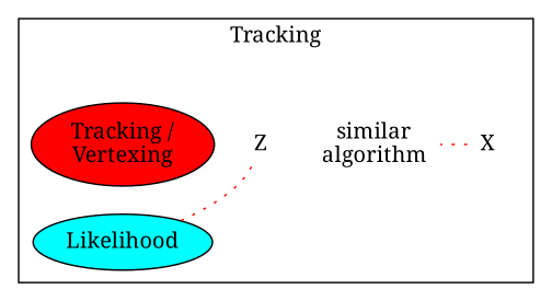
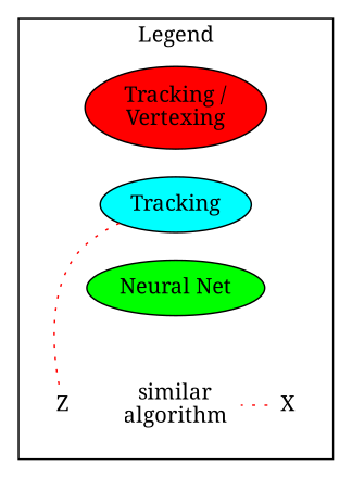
  digraph {
    fontname="Noto Serif"
    node [fontname="Noto Serif"]
    edge [fontname="Noto Serif" style=invis]
    X [height=0 shape=none width=0]
    n2 [fixedsize=false height=0 label="similar\nalgorithm" shape=none width=0]
    Z [height=0 shape=none width=0]
    n4 [fillcolor=red label="Tracking /\nVertexing" style=filled]
-   n5 [fillcolor=cyan label=Likelihood style=filled]
+   n5 [fillcolor=cyan label=Tracking style=filled]
+   n6 [fillcolor=green label="Neural Net" style=filled]
    subgraph cluster_1 {
-     label=Tracking
+     label=Legend
      nodesep=0.25
      ranksep=0.25
      n4
      n5
+     n6
      subgraph cluster_2 {
        label=Legend
        nodesep=0.25
        ranksep=0.25
        style=invis
        X
        n2
        Z
      }
    }
    X -> n2 [arrowhead=none color=red constraint=false style=dotted]
    n4 -> n5
    n5 -> Z [arrowhead=none color=red constraint=false style=dotted]
+   n5 -> n6
+   n6 -> n2
  }
